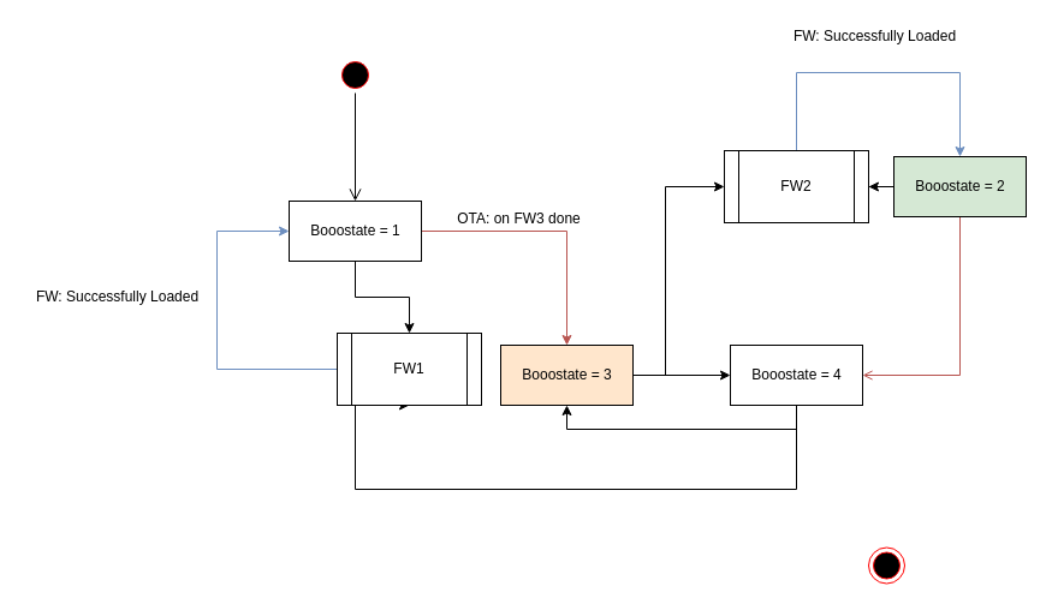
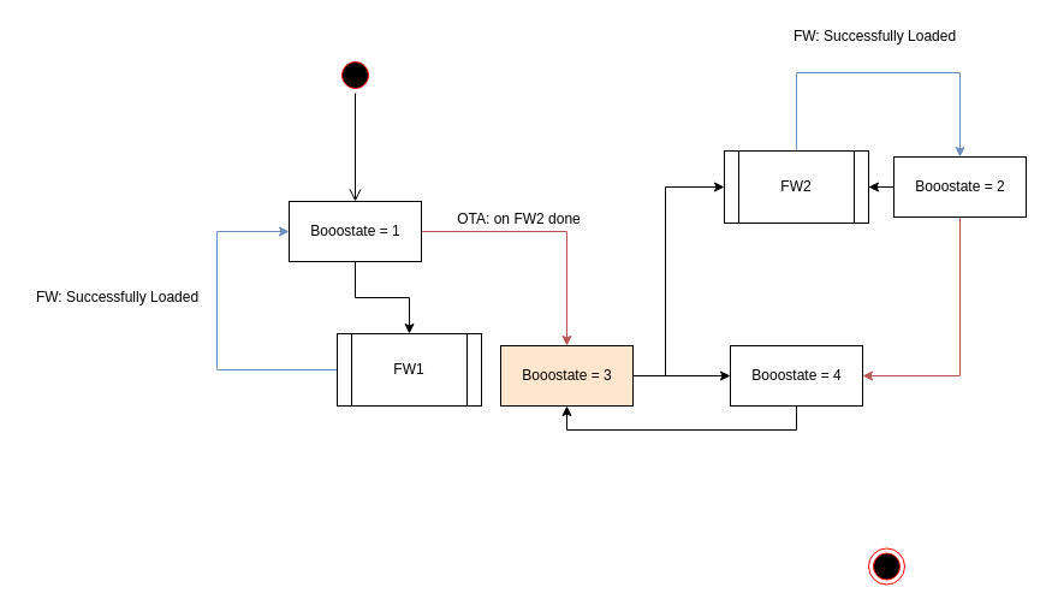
  <mxCell id="0" />
  <mxCell id="1" parent="0" />
  <mxCell id="2" value="" style="ellipse;html=1;shape=startState;fillColor=#000000;strokeColor=#ff0000;" parent="1" vertex="1"><mxGeometry x="280" y="47" width="30" height="30" as="geometry" /></mxCell>
  <mxCell id="3" value="" style="edgeStyle=orthogonalEdgeStyle;html=1;verticalAlign=bottom;endArrow=open;endSize=8;strokeColor=#000000;" parent="1" source="2" target="7" edge="1"><mxGeometry relative="1" as="geometry"><mxPoint x="295" y="137" as="targetPoint" /></mxGeometry></mxCell>
  <mxCell id="4" value="" style="ellipse;html=1;shape=endState;fillColor=#000000;strokeColor=#ff0000;" parent="1" vertex="1"><mxGeometry x="722" y="455.5" width="30" height="30" as="geometry" /></mxCell>
  <mxCell id="5" style="edgeStyle=orthogonalEdgeStyle;rounded=0;orthogonalLoop=1;jettySize=auto;html=1;fillColor=#f8cecc;strokeColor=#b85450;" parent="1" source="7" target="14" edge="1"><mxGeometry relative="1" as="geometry" /></mxCell>
  <mxCell id="6" style="edgeStyle=orthogonalEdgeStyle;rounded=0;orthogonalLoop=1;jettySize=auto;html=1;" parent="1" source="7" target="23" edge="1"><mxGeometry relative="1" as="geometry" /></mxCell>
  <mxCell id="7" value="Booostate = 1" style="html=1;" parent="1" vertex="1"><mxGeometry x="240" y="167" width="110" height="50" as="geometry" /></mxCell>
- <mxCell id="8" style="edgeStyle=orthogonalEdgeStyle;rounded=0;orthogonalLoop=1;jettySize=auto;html=1;fillColor=#f8cecc;strokeColor=#b85450;entryX=1;entryY=0.5;entryDx=0;entryDy=0;endArrow=open;" parent="1" source="10" target="18" edge="1"><mxGeometry relative="1" as="geometry"><Array as="points"><mxPoint x="798" y="312" /></Array></mxGeometry></mxCell>
+ <mxCell id="8" style="edgeStyle=orthogonalEdgeStyle;rounded=0;orthogonalLoop=1;jettySize=auto;html=1;fillColor=#f8cecc;strokeColor=#b85450;entryX=1;entryY=0.5;entryDx=0;entryDy=0;" parent="1" source="10" target="18" edge="1"><mxGeometry relative="1" as="geometry"><Array as="points"><mxPoint x="798" y="312" /></Array></mxGeometry></mxCell>
  <mxCell id="9" style="edgeStyle=orthogonalEdgeStyle;rounded=0;orthogonalLoop=1;jettySize=auto;html=1;" parent="1" source="10" target="22" edge="1"><mxGeometry relative="1" as="geometry" /></mxCell>
- <mxCell id="10" value="Booostate = 2" style="html=1;fillColor=#d5e8d4;" parent="1" vertex="1"><mxGeometry x="743" y="130" width="110" height="50" as="geometry" /></mxCell>
+ <mxCell id="10" value="Booostate = 2" style="html=1;" parent="1" vertex="1"><mxGeometry x="743" y="130" width="110" height="50" as="geometry" /></mxCell>
  <mxCell id="11" style="edgeStyle=orthogonalEdgeStyle;rounded=0;orthogonalLoop=1;jettySize=auto;html=1;" parent="1" source="14" target="18" edge="1"><mxGeometry relative="1" as="geometry" /></mxCell>
  <mxCell id="12" style="edgeStyle=orthogonalEdgeStyle;rounded=0;orthogonalLoop=1;jettySize=auto;html=1;strokeColor=#6c8ebf;fillColor=#dae8fc;entryX=0;entryY=0.5;entryDx=0;entryDy=0;exitX=0;exitY=0.5;exitDx=0;exitDy=0;" parent="1" source="23" target="7" edge="1"><mxGeometry relative="1" as="geometry"><Array as="points"><mxPoint x="180" y="307" /><mxPoint x="180" y="192" /></Array></mxGeometry></mxCell>
  <mxCell id="13" style="edgeStyle=orthogonalEdgeStyle;rounded=0;orthogonalLoop=1;jettySize=auto;html=1;exitX=1;exitY=0.5;exitDx=0;exitDy=0;entryX=0;entryY=0.5;entryDx=0;entryDy=0;" parent="1" source="14" target="22" edge="1"><mxGeometry relative="1" as="geometry"><Array as="points"><mxPoint x="553" y="312" /><mxPoint x="553" y="155" /></Array><mxPoint x="602" y="112" as="targetPoint" /></mxGeometry></mxCell>
  <mxCell id="14" value="Booostate = 3" style="html=1;fillColor=#ffe6cc;" parent="1" vertex="1"><mxGeometry x="416" y="287" width="110" height="50" as="geometry" /></mxCell>
  <mxCell id="15" style="edgeStyle=orthogonalEdgeStyle;rounded=0;orthogonalLoop=1;jettySize=auto;html=1;entryX=0.5;entryY=1;entryDx=0;entryDy=0;" parent="1" source="18" target="14" edge="1"><mxGeometry relative="1" as="geometry"><Array as="points"><mxPoint x="662" y="357" /><mxPoint x="471" y="357" /></Array></mxGeometry></mxCell>
  <mxCell id="16" style="edgeStyle=orthogonalEdgeStyle;rounded=0;orthogonalLoop=1;jettySize=auto;html=1;exitX=0.5;exitY=0;exitDx=0;exitDy=0;entryX=0.5;entryY=0;entryDx=0;entryDy=0;fillColor=#dae8fc;strokeColor=#6c8ebf;" parent="1" source="22" target="10" edge="1"><mxGeometry relative="1" as="geometry"><Array as="points"><mxPoint x="662" y="60" /><mxPoint x="798" y="60" /></Array></mxGeometry></mxCell>
- <mxCell id="17" style="edgeStyle=orthogonalEdgeStyle;rounded=0;orthogonalLoop=1;jettySize=auto;html=1;exitX=0.5;exitY=1;exitDx=0;exitDy=0;entryX=0.5;entryY=1;entryDx=0;entryDy=0;" parent="1" source="18" target="23" edge="1"><mxGeometry relative="1" as="geometry"><Array as="points"><mxPoint x="662" y="407" /><mxPoint x="295" y="407" /></Array></mxGeometry></mxCell>
  <mxCell id="18" value="Booostate = 4" style="html=1;" parent="1" vertex="1"><mxGeometry x="607" y="287" width="110" height="50" as="geometry" /></mxCell>
- <mxCell id="19" value="OTA: on FW3 done" style="text;html=1;strokeColor=none;fillColor=none;align=center;verticalAlign=middle;whiteSpace=wrap;rounded=0;" parent="1" vertex="1"><mxGeometry x="378.5" y="172" width="105" height="20" as="geometry" /></mxCell>
+ <mxCell id="19" value="OTA: on FW2 done" style="text;html=1;strokeColor=none;fillColor=none;align=center;verticalAlign=middle;whiteSpace=wrap;rounded=0;" parent="1" vertex="1"><mxGeometry x="378.5" y="172" width="105" height="20" as="geometry" /></mxCell>
  <mxCell id="20" value="FW: Successfully Loaded" style="text;html=1;strokeColor=none;fillColor=none;align=center;verticalAlign=middle;whiteSpace=wrap;rounded=0;" parent="1" vertex="1"><mxGeometry x="20" y="237" width="155" height="20" as="geometry" /></mxCell>
  <mxCell id="21" value="FW: Successfully Loaded" style="text;html=1;strokeColor=none;fillColor=none;align=center;verticalAlign=middle;whiteSpace=wrap;rounded=0;" parent="1" vertex="1"><mxGeometry x="650" y="20.167" width="155" height="20" as="geometry" /></mxCell>
  <mxCell id="22" value="FW2" style="shape=process;whiteSpace=wrap;html=1;backgroundOutline=1;" parent="1" vertex="1"><mxGeometry x="602" y="125" width="120" height="60" as="geometry" /></mxCell>
  <mxCell id="23" value="FW1" style="shape=process;whiteSpace=wrap;html=1;backgroundOutline=1;" parent="1" vertex="1"><mxGeometry x="280" y="277" width="120" height="60" as="geometry" /></mxCell>
